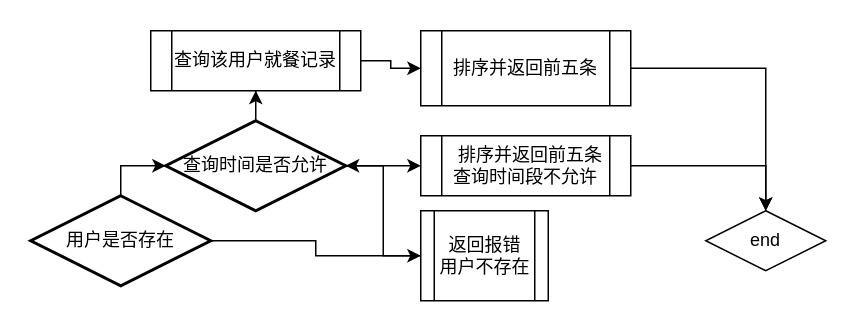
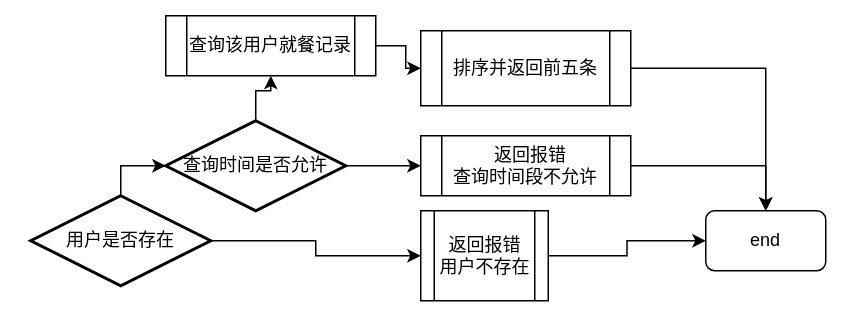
  <mxCell id="0" />
  <mxCell id="1" parent="0" />
- <mxCell id="2" style="edgeStyle=orthogonalEdgeStyle;rounded=0;orthogonalLoop=1;jettySize=auto;html=1;" edge="1" parent="1" source="15" target="6"><mxGeometry relative="1" as="geometry"><mxPoint x="520" y="160" as="targetPoint" /></mxGeometry></mxCell>
+ <mxCell id="2" style="edgeStyle=orthogonalEdgeStyle;rounded=0;orthogonalLoop=1;jettySize=auto;html=1;entryX=0;entryY=0.5;entryDx=0;entryDy=0;" edge="1" parent="1" source="15" target="16"><mxGeometry relative="1" as="geometry"><mxPoint x="520" y="160" as="targetPoint" /></mxGeometry></mxCell>
  <mxCell id="3" value="用户是否存在" style="strokeWidth=2;html=1;shape=mxgraph.flowchart.decision;whiteSpace=wrap;" vertex="1" parent="1"><mxGeometry x="20" y="130" width="120" height="60" as="geometry" /></mxCell>
  <mxCell id="4" style="edgeStyle=orthogonalEdgeStyle;rounded=0;orthogonalLoop=1;jettySize=auto;html=1;" edge="1" parent="1" source="6"><mxGeometry relative="1" as="geometry"><mxPoint x="280" y="110" as="targetPoint" /></mxGeometry></mxCell>
  <mxCell id="5" style="edgeStyle=orthogonalEdgeStyle;rounded=0;orthogonalLoop=1;jettySize=auto;html=1;entryX=0.5;entryY=1;entryDx=0;entryDy=0;" edge="1" parent="1" source="6" target="9"><mxGeometry relative="1" as="geometry" /></mxCell>
  <mxCell id="6" value="查询时间是否允许" style="strokeWidth=2;html=1;shape=mxgraph.flowchart.decision;whiteSpace=wrap;" vertex="1" parent="1"><mxGeometry x="110" y="80" width="120" height="60" as="geometry" /></mxCell>
  <mxCell id="7" style="edgeStyle=orthogonalEdgeStyle;rounded=0;orthogonalLoop=1;jettySize=auto;html=1;entryX=0;entryY=0.5;entryDx=0;entryDy=0;entryPerimeter=0;" edge="1" parent="1" source="3" target="6"><mxGeometry relative="1" as="geometry"><Array as="points"><mxPoint x="80" y="110" /></Array></mxGeometry></mxCell>
  <mxCell id="8" style="edgeStyle=orthogonalEdgeStyle;rounded=0;orthogonalLoop=1;jettySize=auto;html=1;entryX=0;entryY=0.5;entryDx=0;entryDy=0;" edge="1" parent="1" source="9" target="11"><mxGeometry relative="1" as="geometry" /></mxCell>
- <mxCell id="9" value="查询该用户就餐记录" style="shape=process;whiteSpace=wrap;html=1;backgroundOutline=1;" vertex="1" parent="1"><mxGeometry x="100" y="20" width="140" height="40" as="geometry" /></mxCell>
+ <mxCell id="9" value="查询该用户就餐记录" style="shape=process;whiteSpace=wrap;html=1;backgroundOutline=1;" vertex="1" parent="1"><mxGeometry x="110" y="10" width="140" height="40" as="geometry" /></mxCell>
  <mxCell id="10" style="edgeStyle=orthogonalEdgeStyle;rounded=0;orthogonalLoop=1;jettySize=auto;html=1;entryX=0.5;entryY=0;entryDx=0;entryDy=0;" edge="1" parent="1" source="11" target="16"><mxGeometry relative="1" as="geometry"><mxPoint x="500" y="70" as="targetPoint" /></mxGeometry></mxCell>
  <mxCell id="11" value="排序并返回前五条" style="shape=process;whiteSpace=wrap;html=1;backgroundOutline=1;" vertex="1" parent="1"><mxGeometry x="280" y="20" width="140" height="50" as="geometry" /></mxCell>
  <mxCell id="12" style="edgeStyle=orthogonalEdgeStyle;rounded=0;orthogonalLoop=1;jettySize=auto;html=1;entryX=0.5;entryY=0;entryDx=0;entryDy=0;" edge="1" parent="1" source="13" target="16"><mxGeometry relative="1" as="geometry"><mxPoint x="570" y="140" as="targetPoint" /></mxGeometry></mxCell>
- <mxCell id="13" value="&amp;nbsp; 排序并返回前五条&lt;div&gt;查询时间段不允许&lt;/div&gt;" style="shape=process;whiteSpace=wrap;html=1;backgroundOutline=1;" vertex="1" parent="1"><mxGeometry x="280" y="90" width="140" height="40" as="geometry" /></mxCell>
+ <mxCell id="13" value="&amp;nbsp; 返回报错&lt;div&gt;查询时间段不允许&lt;/div&gt;" style="shape=process;whiteSpace=wrap;html=1;backgroundOutline=1;" vertex="1" parent="1"><mxGeometry x="280" y="90" width="140" height="40" as="geometry" /></mxCell>
  <mxCell id="14" value="" style="edgeStyle=orthogonalEdgeStyle;rounded=0;orthogonalLoop=1;jettySize=auto;html=1;" edge="1" parent="1" source="3" target="15"><mxGeometry relative="1" as="geometry"><mxPoint x="520" y="160" as="targetPoint" /><mxPoint x="140" y="160" as="sourcePoint" /></mxGeometry></mxCell>
  <mxCell id="15" value="返回报错&lt;div&gt;用户不存在&lt;/div&gt;" style="shape=process;whiteSpace=wrap;html=1;backgroundOutline=1;" vertex="1" parent="1"><mxGeometry x="280" y="140" width="85" height="60" as="geometry" /></mxCell>
- <mxCell id="16" value="end" style="rhombus;whiteSpace=wrap;html=1;" vertex="1" parent="1"><mxGeometry x="470" y="140" width="80" height="40" as="geometry" /></mxCell>
+ <mxCell id="16" value="end" style="rounded=1;whiteSpace=wrap;html=1;" vertex="1" parent="1"><mxGeometry x="470" y="140" width="80" height="40" as="geometry" /></mxCell>
